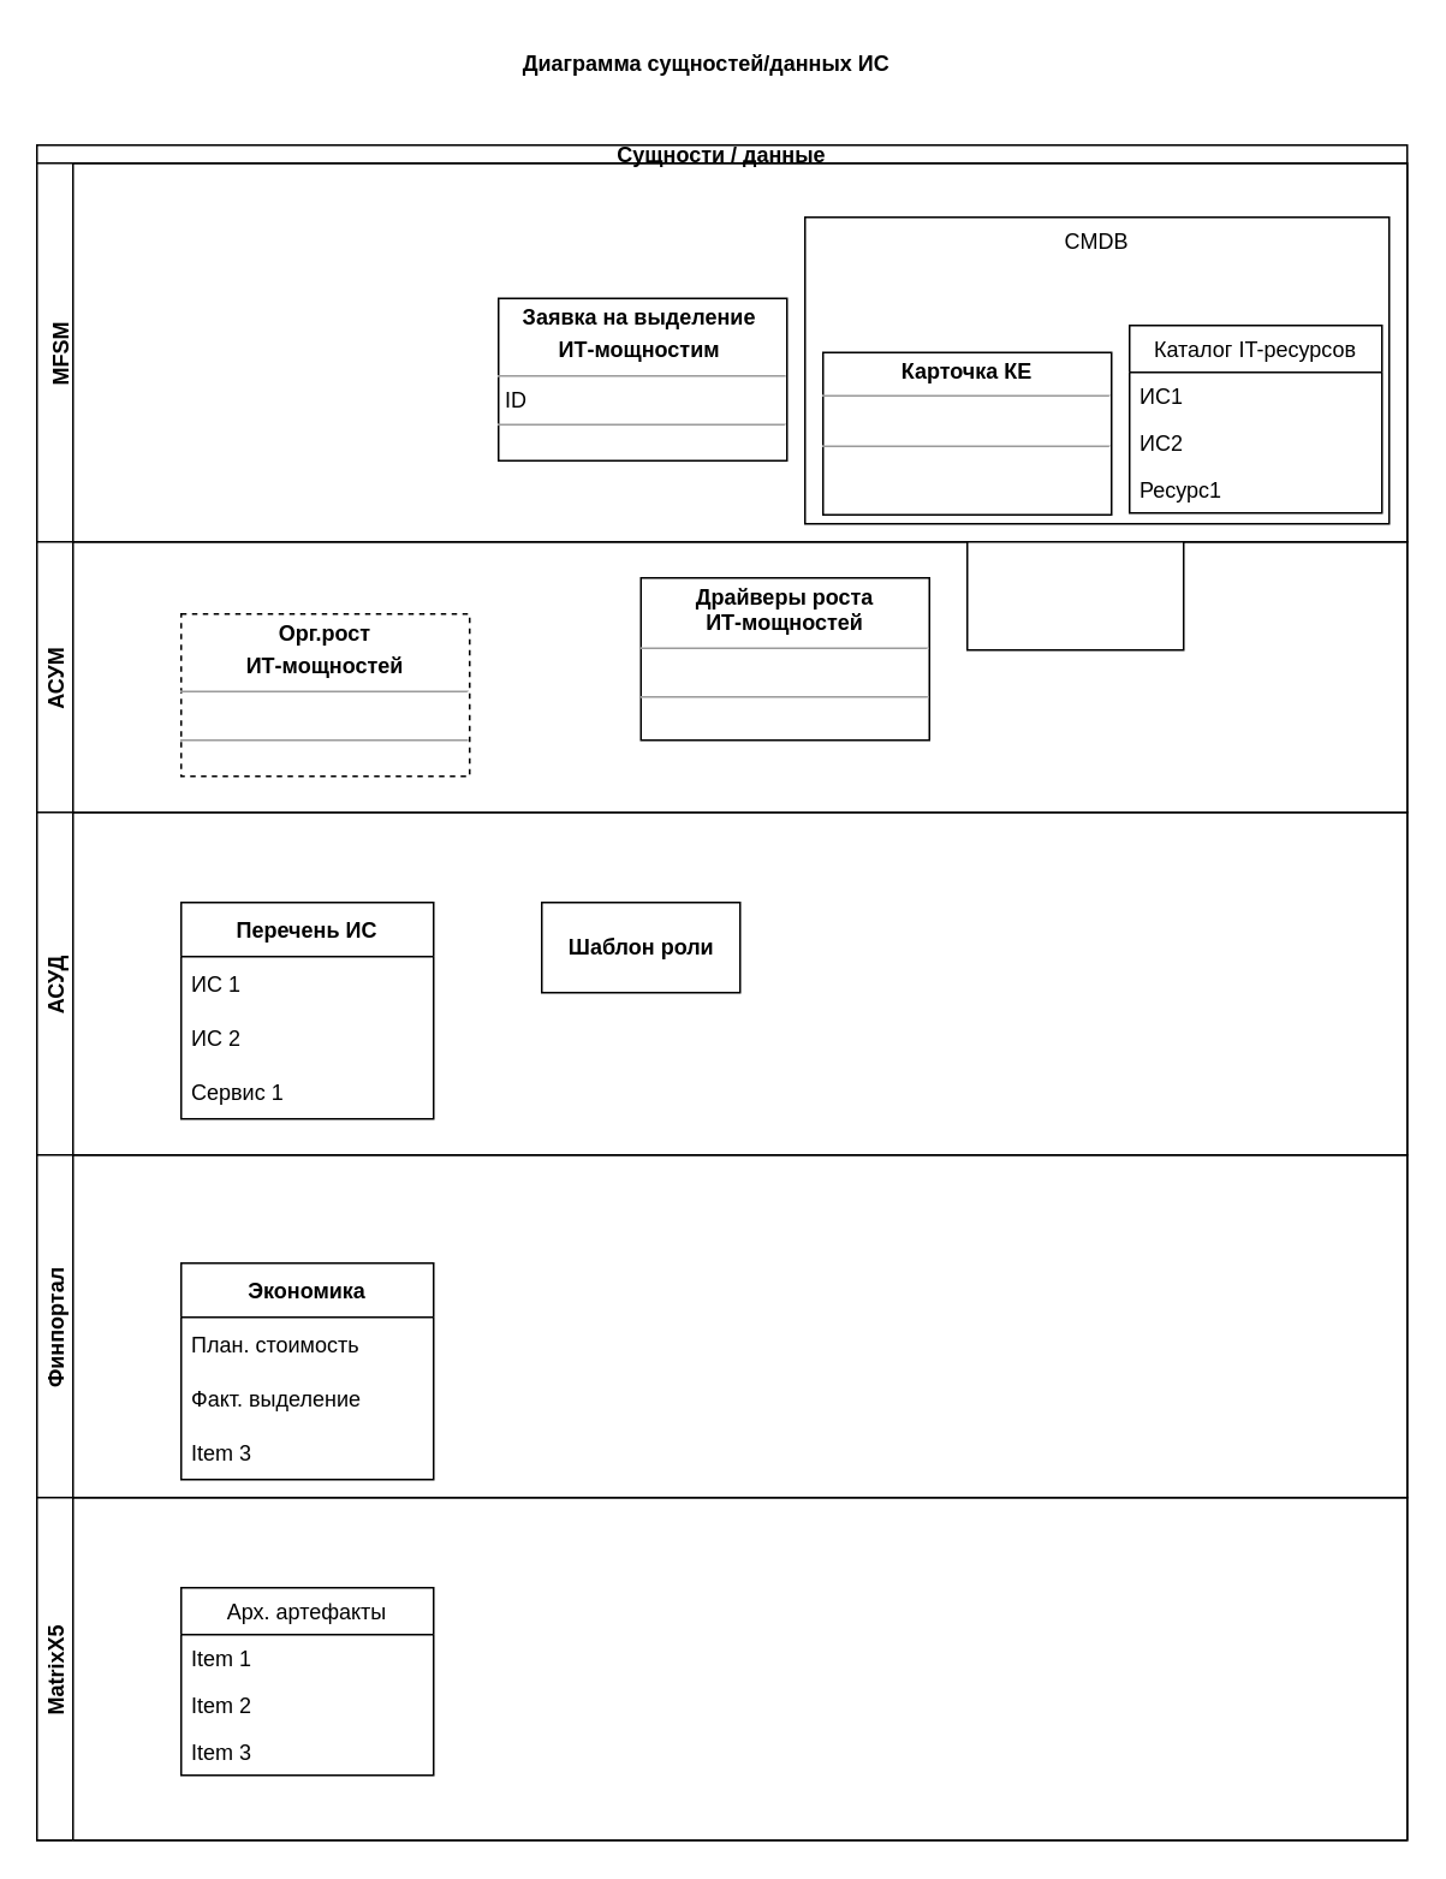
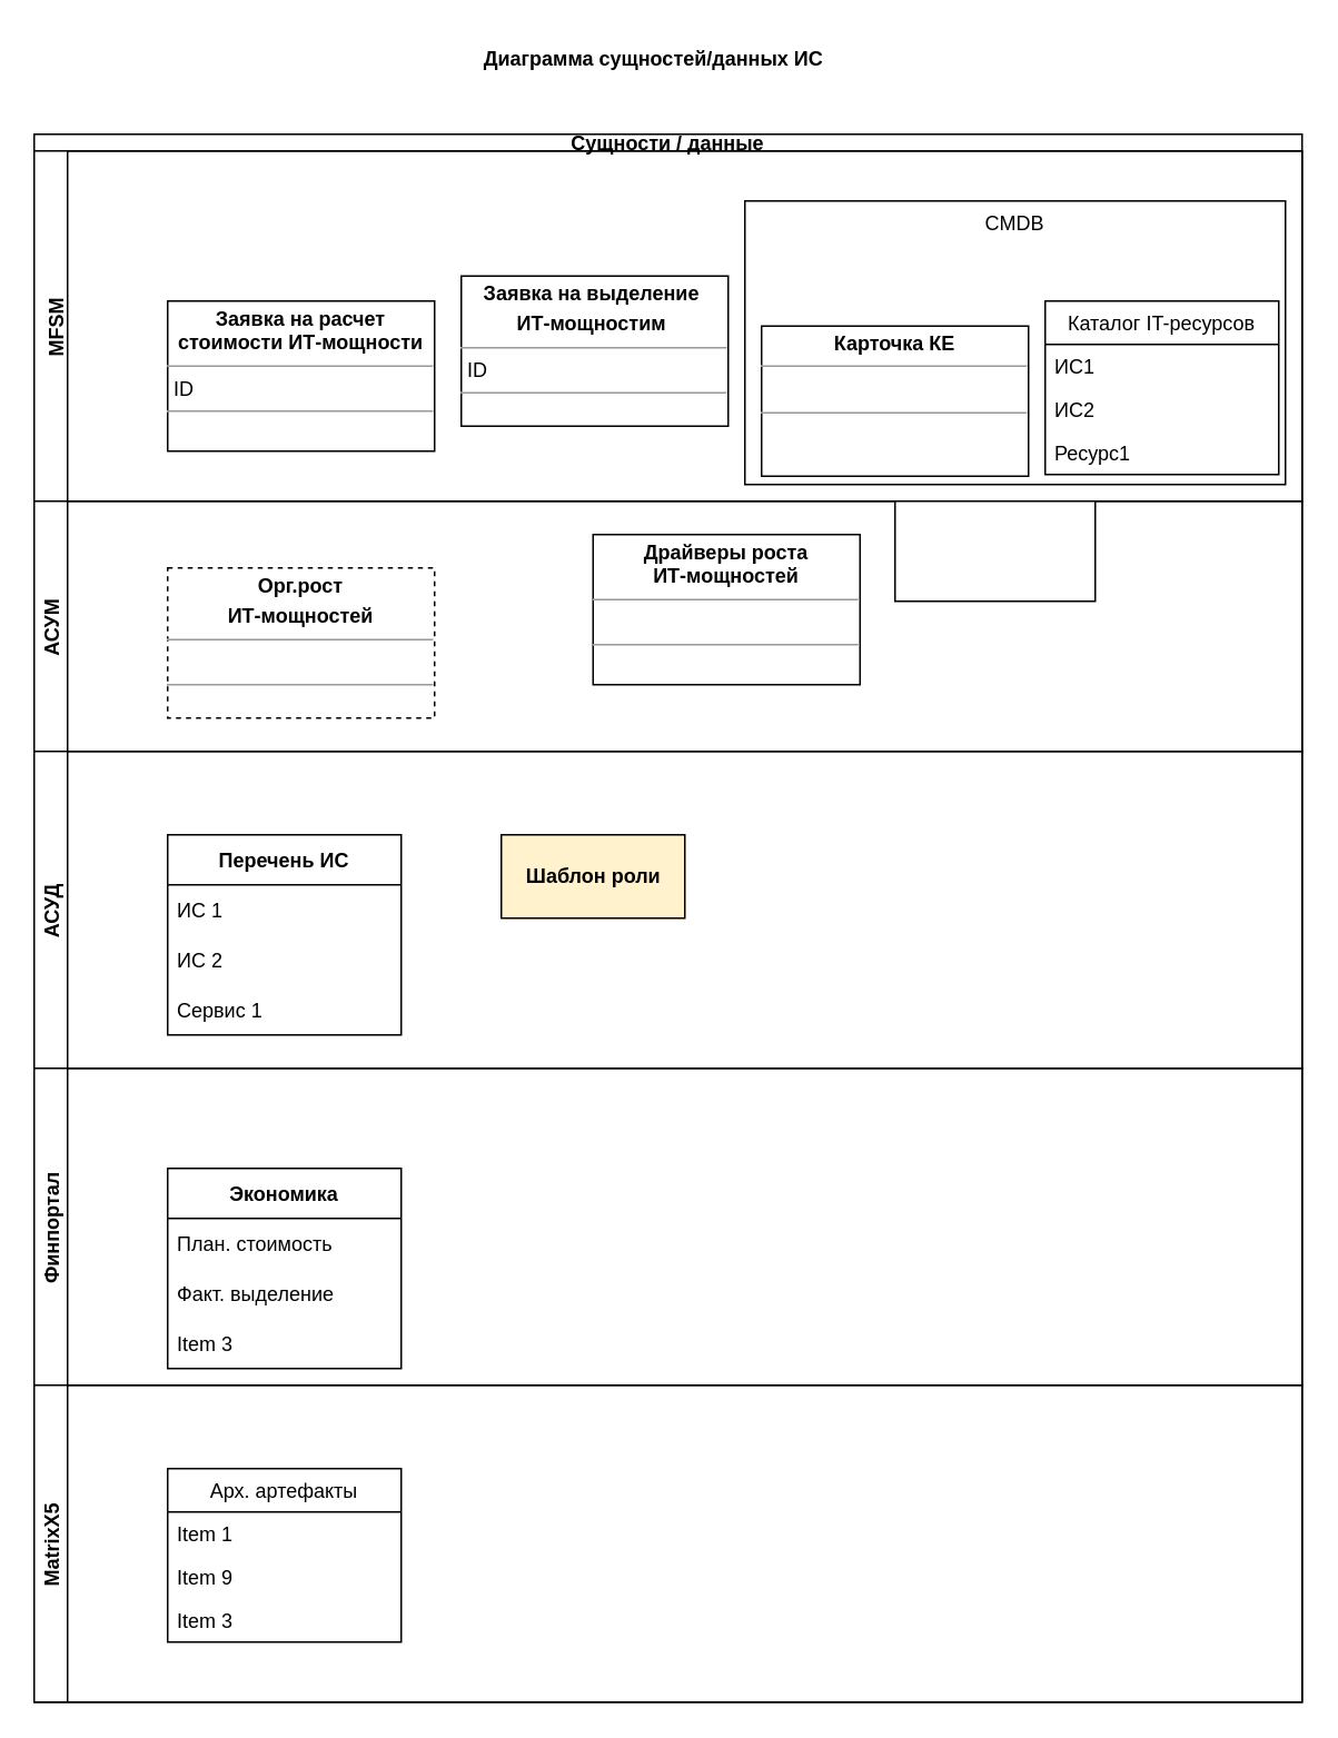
  <mxCell id="0" />
  <mxCell id="1" parent="0" />
  <mxCell id="2" value="&lt;b&gt;Диаграмма сущностей/данных ИС&lt;/b&gt;" style="text;html=1;resizable=0;autosize=1;align=center;verticalAlign=middle;points=[];fillColor=none;strokeColor=none;rounded=0;" parent="1" vertex="1"><mxGeometry x="276" y="20" width="230" height="30" as="geometry" /></mxCell>
+ <mxCell id="3" value="&lt;p style=&quot;margin:0px;margin-top:4px;text-align:center;&quot;&gt;&lt;b&gt;Заявка на расчет&lt;br style=&quot;padding: 0px; margin: 0px;&quot;&gt;стоимости ИТ-мощности&lt;/b&gt;&lt;br&gt;&lt;/p&gt;&lt;hr size=&quot;1&quot;&gt;&lt;p style=&quot;margin:0px;margin-left:4px;&quot;&gt;ID&lt;/p&gt;&lt;hr size=&quot;1&quot;&gt;&lt;p style=&quot;margin:0px;margin-left:4px;&quot;&gt;&lt;br&gt;&lt;/p&gt;" style="verticalAlign=top;align=left;overflow=fill;fontSize=12;fontFamily=Helvetica;html=1;" parent="1" vertex="1"><mxGeometry x="100" y="180" width="160" height="90" as="geometry" /></mxCell>
  <mxCell id="4" value="&lt;p style=&quot;margin:0px;margin-top:4px;text-align:center;&quot;&gt;&lt;b&gt;Орг.рост&lt;/b&gt;&lt;/p&gt;&lt;p style=&quot;margin:0px;margin-top:4px;text-align:center;&quot;&gt;&lt;b&gt;ИТ-мощностей&lt;/b&gt;&lt;/p&gt;&lt;hr size=&quot;1&quot;&gt;&lt;p style=&quot;margin:0px;margin-left:4px;&quot;&gt;&lt;br&gt;&lt;/p&gt;&lt;hr size=&quot;1&quot;&gt;&lt;p style=&quot;margin:0px;margin-left:4px;&quot;&gt;&lt;br&gt;&lt;/p&gt;" style="verticalAlign=top;align=left;overflow=fill;fontSize=12;fontFamily=Helvetica;html=1;dashed=1;" parent="1" vertex="1"><mxGeometry x="100" y="340" width="160" height="90" as="geometry" /></mxCell>
  <mxCell id="5" value="&lt;p style=&quot;margin:0px;margin-top:4px;text-align:center;&quot;&gt;&lt;b&gt;Драйверы роста&lt;br&gt;ИТ-мощностей&lt;/b&gt;&lt;/p&gt;&lt;hr size=&quot;1&quot;&gt;&lt;p style=&quot;margin:0px;margin-left:4px;&quot;&gt;&lt;br&gt;&lt;/p&gt;&lt;hr size=&quot;1&quot;&gt;&lt;p style=&quot;margin:0px;margin-left:4px;&quot;&gt;&lt;br&gt;&lt;/p&gt;" style="verticalAlign=top;align=left;overflow=fill;fontSize=12;fontFamily=Helvetica;html=1;" parent="1" vertex="1"><mxGeometry x="355" y="320" width="160" height="90" as="geometry" /></mxCell>
  <mxCell id="6" value="Перечень ИС" style="swimlane;fontStyle=1;childLayout=stackLayout;horizontal=1;startSize=30;horizontalStack=0;resizeParent=1;resizeParentMax=0;resizeLast=0;collapsible=1;marginBottom=0;" parent="1" vertex="1"><mxGeometry x="100" y="500" width="140" height="120" as="geometry" /></mxCell>
  <mxCell id="7" value="ИС 1" style="text;strokeColor=none;fillColor=none;align=left;verticalAlign=middle;spacingLeft=4;spacingRight=4;overflow=hidden;points=[[0,0.5],[1,0.5]];portConstraint=eastwest;rotatable=0;" parent="6" vertex="1"><mxGeometry y="30" width="140" height="30" as="geometry" /></mxCell>
  <mxCell id="8" value="ИС 2" style="text;strokeColor=none;fillColor=none;align=left;verticalAlign=middle;spacingLeft=4;spacingRight=4;overflow=hidden;points=[[0,0.5],[1,0.5]];portConstraint=eastwest;rotatable=0;" parent="6" vertex="1"><mxGeometry y="60" width="140" height="30" as="geometry" /></mxCell>
  <mxCell id="9" value="Сервис 1" style="text;strokeColor=none;fillColor=none;align=left;verticalAlign=middle;spacingLeft=4;spacingRight=4;overflow=hidden;points=[[0,0.5],[1,0.5]];portConstraint=eastwest;rotatable=0;" parent="6" vertex="1"><mxGeometry y="90" width="140" height="30" as="geometry" /></mxCell>
- <mxCell id="10" value="&lt;b&gt;Шаблон роли&lt;/b&gt;" style="html=1;" parent="1" vertex="1"><mxGeometry x="300" y="500" width="110" height="50" as="geometry" /></mxCell>
+ <mxCell id="10" value="&lt;b&gt;Шаблон роли&lt;/b&gt;" style="html=1;fillColor=#fff2cc;" parent="1" vertex="1"><mxGeometry x="300" y="500" width="110" height="50" as="geometry" /></mxCell>
  <mxCell id="11" value="Экономика" style="swimlane;fontStyle=1;childLayout=stackLayout;horizontal=1;startSize=30;horizontalStack=0;resizeParent=1;resizeParentMax=0;resizeLast=0;collapsible=1;marginBottom=0;" parent="1" vertex="1"><mxGeometry x="100" y="700" width="140" height="120" as="geometry" /></mxCell>
  <mxCell id="12" value="План. стоимость" style="text;strokeColor=none;fillColor=none;align=left;verticalAlign=middle;spacingLeft=4;spacingRight=4;overflow=hidden;points=[[0,0.5],[1,0.5]];portConstraint=eastwest;rotatable=0;" parent="11" vertex="1"><mxGeometry y="30" width="140" height="30" as="geometry" /></mxCell>
  <mxCell id="13" value="Факт. выделение" style="text;strokeColor=none;fillColor=none;align=left;verticalAlign=middle;spacingLeft=4;spacingRight=4;overflow=hidden;points=[[0,0.5],[1,0.5]];portConstraint=eastwest;rotatable=0;" parent="11" vertex="1"><mxGeometry y="60" width="140" height="30" as="geometry" /></mxCell>
  <mxCell id="14" value="Item 3" style="text;strokeColor=none;fillColor=none;align=left;verticalAlign=middle;spacingLeft=4;spacingRight=4;overflow=hidden;points=[[0,0.5],[1,0.5]];portConstraint=eastwest;rotatable=0;" parent="11" vertex="1"><mxGeometry y="90" width="140" height="30" as="geometry" /></mxCell>
  <mxCell id="15" value="Сущности / данные" style="swimlane;childLayout=stackLayout;resizeParent=1;resizeParentMax=0;horizontal=1;startSize=10;horizontalStack=0;" parent="1" vertex="1"><mxGeometry x="20" y="80" width="760" height="940" as="geometry" /></mxCell>
  <mxCell id="16" value="MFSM" style="swimlane;startSize=20;horizontal=0;verticalAlign=top;" parent="15" vertex="1"><mxGeometry y="10" width="760" height="210" as="geometry"><mxRectangle y="20" width="760" height="30" as="alternateBounds" /></mxGeometry></mxCell>
  <mxCell id="17" value="&lt;p style=&quot;margin:0px;margin-top:4px;text-align:center;&quot;&gt;&lt;b&gt;Карточка КЕ&lt;/b&gt;&lt;/p&gt;&lt;hr size=&quot;1&quot;&gt;&lt;p style=&quot;margin:0px;margin-left:4px;&quot;&gt;&lt;br&gt;&lt;/p&gt;&lt;hr size=&quot;1&quot;&gt;&lt;p style=&quot;margin:0px;margin-left:4px;&quot;&gt;&lt;br&gt;&lt;/p&gt;" style="verticalAlign=top;align=left;overflow=fill;fontSize=12;fontFamily=Helvetica;html=1;" parent="16" vertex="1"><mxGeometry x="436" y="105" width="160" height="90" as="geometry" /></mxCell>
  <mxCell id="18" value="&lt;p style=&quot;margin:0px;margin-top:4px;text-align:center;&quot;&gt;&lt;b&gt;Заявка на выделение&amp;nbsp;&lt;/b&gt;&lt;/p&gt;&lt;p style=&quot;margin:0px;margin-top:4px;text-align:center;&quot;&gt;&lt;b&gt;ИТ-мощностим&amp;nbsp;&lt;/b&gt;&lt;/p&gt;&lt;hr size=&quot;1&quot;&gt;&lt;p style=&quot;margin:0px;margin-left:4px;&quot;&gt;ID&lt;/p&gt;&lt;hr size=&quot;1&quot;&gt;&lt;p style=&quot;margin:0px;margin-left:4px;&quot;&gt;&lt;br&gt;&lt;/p&gt;" style="verticalAlign=top;align=left;overflow=fill;fontSize=12;fontFamily=Helvetica;html=1;" parent="16" vertex="1"><mxGeometry x="256" y="75" width="160" height="90" as="geometry" /></mxCell>
  <mxCell id="19" value="Каталог IT-ресурсов" style="swimlane;fontStyle=0;childLayout=stackLayout;horizontal=1;startSize=26;fillColor=none;horizontalStack=0;resizeParent=1;resizeParentMax=0;resizeLast=0;collapsible=1;marginBottom=0;swimlaneFillColor=default;" parent="16" vertex="1"><mxGeometry x="606" y="90" width="140" height="104" as="geometry" /></mxCell>
  <mxCell id="20" value="ИС1" style="text;strokeColor=none;fillColor=none;align=left;verticalAlign=top;spacingLeft=4;spacingRight=4;overflow=hidden;rotatable=0;points=[[0,0.5],[1,0.5]];portConstraint=eastwest;" parent="19" vertex="1"><mxGeometry y="26" width="140" height="26" as="geometry" /></mxCell>
  <mxCell id="21" value="ИС2" style="text;strokeColor=none;fillColor=none;align=left;verticalAlign=top;spacingLeft=4;spacingRight=4;overflow=hidden;rotatable=0;points=[[0,0.5],[1,0.5]];portConstraint=eastwest;" parent="19" vertex="1"><mxGeometry y="52" width="140" height="26" as="geometry" /></mxCell>
  <mxCell id="22" value="Ресурс1" style="text;strokeColor=none;fillColor=none;align=left;verticalAlign=top;spacingLeft=4;spacingRight=4;overflow=hidden;rotatable=0;points=[[0,0.5],[1,0.5]];portConstraint=eastwest;" parent="19" vertex="1"><mxGeometry y="78" width="140" height="26" as="geometry" /></mxCell>
  <mxCell id="23" value="CMDB" style="rounded=0;whiteSpace=wrap;html=1;fillColor=none;verticalAlign=top;" vertex="1" parent="16"><mxGeometry x="426" y="30" width="324" height="170" as="geometry" /></mxCell>
  <mxCell id="24" value="АСУМ" style="swimlane;startSize=20;horizontal=0;" parent="15" vertex="1"><mxGeometry y="220" width="760" height="150" as="geometry" /></mxCell>
  <mxCell id="25" value="АСУД" style="swimlane;startSize=20;horizontal=0;" parent="15" vertex="1"><mxGeometry y="370" width="760" height="190" as="geometry" /></mxCell>
  <mxCell id="26" value="Финпортал" style="swimlane;startSize=20;horizontal=0;" parent="15" vertex="1"><mxGeometry y="560" width="760" height="190" as="geometry" /></mxCell>
  <mxCell id="27" value="MatrixX5" style="swimlane;startSize=20;horizontal=0;" parent="15" vertex="1"><mxGeometry y="750" width="760" height="190" as="geometry" /></mxCell>
  <mxCell id="28" value="Арх. артефакты" style="swimlane;fontStyle=0;childLayout=stackLayout;horizontal=1;startSize=26;fillColor=none;horizontalStack=0;resizeParent=1;resizeParentMax=0;resizeLast=0;collapsible=1;marginBottom=0;" parent="27" vertex="1"><mxGeometry x="80" y="50" width="140" height="104" as="geometry" /></mxCell>
  <mxCell id="29" value="Item 1" style="text;strokeColor=none;fillColor=none;align=left;verticalAlign=top;spacingLeft=4;spacingRight=4;overflow=hidden;rotatable=0;points=[[0,0.5],[1,0.5]];portConstraint=eastwest;" parent="28" vertex="1"><mxGeometry y="26" width="140" height="26" as="geometry" /></mxCell>
- <mxCell id="30" value="Item 2" style="text;strokeColor=none;fillColor=none;align=left;verticalAlign=top;spacingLeft=4;spacingRight=4;overflow=hidden;rotatable=0;points=[[0,0.5],[1,0.5]];portConstraint=eastwest;" parent="28" vertex="1"><mxGeometry y="52" width="140" height="26" as="geometry" /></mxCell>
+ <mxCell id="30" value="Item 9" style="text;strokeColor=none;fillColor=none;align=left;verticalAlign=top;spacingLeft=4;spacingRight=4;overflow=hidden;rotatable=0;points=[[0,0.5],[1,0.5]];portConstraint=eastwest;" parent="28" vertex="1"><mxGeometry y="52" width="140" height="26" as="geometry" /></mxCell>
  <mxCell id="31" value="Item 3" style="text;strokeColor=none;fillColor=none;align=left;verticalAlign=top;spacingLeft=4;spacingRight=4;overflow=hidden;rotatable=0;points=[[0,0.5],[1,0.5]];portConstraint=eastwest;" parent="28" vertex="1"><mxGeometry y="78" width="140" height="26" as="geometry" /></mxCell>
  <mxCell id="32" value="" style="rounded=0;whiteSpace=wrap;html=1;" vertex="1" parent="1"><mxGeometry x="536" y="300" width="120" height="60" as="geometry" /></mxCell>
